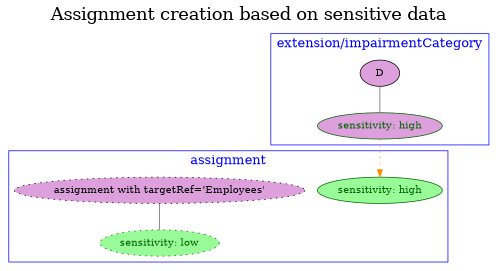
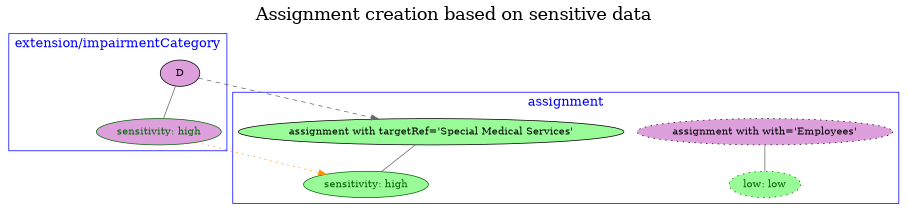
  digraph {
    compound=true
    fontsize=24.0
    label="Assignment creation based on sensitive data"
    labelloc=top
    rankdir=TB
    node [fillcolor=plum style=filled]
    edge [color=gray40 dir=none]
    n1 [label=D]
    n2 [color=darkgreen fontcolor=darkgreen label="sensitivity: high"]
+   n3 [fillcolor=palegreen label="assignment with targetRef='Special Medical Services'"]
    n4 [color=darkgreen fillcolor=palegreen fontcolor=darkgreen label="sensitivity: high"]
-   n5 [label="assignment with targetRef='Employees'" style="dotted,filled"]
-   n6 [color=darkgreen fillcolor=palegreen fontcolor=darkgreen label="sensitivity: low" style="dotted,filled"]
+   n5 [label="assignment with with='Employees'" style="dotted,filled"]
+   n6 [color=darkgreen fillcolor=palegreen fontcolor=darkgreen label="low: low" style="dotted,filled"]
    subgraph cluster_1 {
      color=blue
      fontcolor=blue
      fontsize=18
      label="extension/impairmentCategory"
      n1
      n2
    }
    subgraph cluster_2 {
      color=blue
      fontcolor=blue
      fontsize=18
      label=assignment
+     n3
      n4
      n5
      n6
    }
    n1 -> n2
+   n1 -> n3 [style=dashed dir=""]
    n2 -> n4 [color=darkorange style=dotted dir=""]
+   n3 -> n4
    n5 -> n6 [style=solid]
  }
